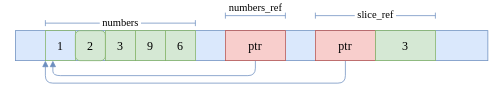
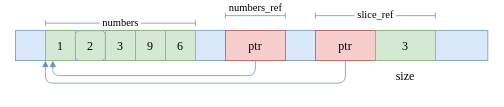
  <mxCell id="0" />
  <mxCell id="1" parent="0" />
  <mxCell id="2" value="" style="rounded=0;whiteSpace=wrap;html=1;shadow=0;strokeColor=#6c8ebf;strokeWidth=1;fontFamily=Ubuntu;fontSize=16;fontStyle=0;fillColor=#dae8fc;" vertex="1" parent="1"><mxGeometry x="20" y="40" width="630" height="40" as="geometry" /></mxCell>
- <mxCell id="3" value="1" style="rounded=0;whiteSpace=wrap;html=1;shadow=0;strokeColor=#82b366;strokeWidth=1;fontFamily=Ubuntu;fontSize=16;fontStyle=0;fillColor=#dae8fc;" vertex="1" parent="1"><mxGeometry x="60" y="40" width="40" height="40" as="geometry" /></mxCell>
+ <mxCell id="3" value="1" style="rounded=0;whiteSpace=wrap;html=1;shadow=0;strokeColor=#82b366;strokeWidth=1;fontFamily=Ubuntu;fontSize=16;fontStyle=0;fillColor=#d5e8d4;" vertex="1" parent="1"><mxGeometry x="60" y="40" width="40" height="40" as="geometry" /></mxCell>
  <mxCell id="4" value="2" style="whiteSpace=wrap;html=1;shadow=0;strokeColor=#82b366;strokeWidth=1;fontFamily=Ubuntu;fontSize=16;fontStyle=0;fillColor=#d5e8d4;rounded=1;" vertex="1" parent="1"><mxGeometry x="100" y="40" width="40" height="40" as="geometry" /></mxCell>
  <mxCell id="5" value="3" style="rounded=0;whiteSpace=wrap;html=1;shadow=0;strokeColor=#82b366;strokeWidth=1;fontFamily=Ubuntu;fontSize=16;fontStyle=0;fillColor=#d5e8d4;" vertex="1" parent="1"><mxGeometry x="140" y="40" width="40" height="40" as="geometry" /></mxCell>
  <mxCell id="6" value="9" style="rounded=0;whiteSpace=wrap;html=1;shadow=0;strokeColor=#82b366;strokeWidth=1;fontFamily=Ubuntu;fontSize=16;fontStyle=0;fillColor=#d5e8d4;" vertex="1" parent="1"><mxGeometry x="180" y="40" width="40" height="40" as="geometry" /></mxCell>
  <mxCell id="7" value="6" style="rounded=0;whiteSpace=wrap;html=1;shadow=0;strokeColor=#82b366;strokeWidth=1;fontFamily=Ubuntu;fontSize=16;fontStyle=0;fillColor=#d5e8d4;" vertex="1" parent="1"><mxGeometry x="220" y="40" width="40" height="40" as="geometry" /></mxCell>
  <mxCell id="8" style="edgeStyle=orthogonalEdgeStyle;rounded=1;orthogonalLoop=1;jettySize=auto;html=1;entryX=0.25;entryY=1;entryDx=0;entryDy=0;shadow=0;strokeColor=#6c8ebf;strokeWidth=1;fontFamily=Ubuntu;fontSize=14;fontStyle=0;endArrow=block;endFill=1;fillColor=#dae8fc;" edge="1" parent="1" source="9" target="3"><mxGeometry relative="1" as="geometry"><Array as="points"><mxPoint x="340" y="100" /><mxPoint x="70" y="100" /></Array></mxGeometry></mxCell>
  <mxCell id="9" value="ptr" style="rounded=0;whiteSpace=wrap;html=1;shadow=0;strokeColor=#b85450;strokeWidth=1;fontFamily=Ubuntu;fontSize=16;fontStyle=0;fillColor=#f8cecc;" vertex="1" parent="1"><mxGeometry x="300" y="40" width="80" height="40" as="geometry" /></mxCell>
  <mxCell id="10" style="edgeStyle=orthogonalEdgeStyle;rounded=1;orthogonalLoop=1;jettySize=auto;html=1;entryX=0;entryY=1;entryDx=0;entryDy=0;shadow=0;strokeColor=#6c8ebf;strokeWidth=1;fontFamily=Ubuntu;fontSize=14;fontStyle=0;endArrow=block;endFill=1;fillColor=#dae8fc;" edge="1" parent="1" source="11" target="3"><mxGeometry relative="1" as="geometry"><Array as="points"><mxPoint x="460" y="110" /><mxPoint x="60" y="110" /></Array></mxGeometry></mxCell>
  <mxCell id="11" value="ptr" style="rounded=0;whiteSpace=wrap;html=1;shadow=0;strokeColor=#b85450;strokeWidth=1;fontFamily=Ubuntu;fontSize=16;fontStyle=0;fillColor=#f8cecc;" vertex="1" parent="1"><mxGeometry x="420" y="40" width="80" height="40" as="geometry" /></mxCell>
  <mxCell id="12" value="3" style="rounded=0;whiteSpace=wrap;html=1;shadow=0;strokeColor=#82b366;strokeWidth=1;fontFamily=Ubuntu;fontSize=16;fontStyle=0;fillColor=#d5e8d4;" vertex="1" parent="1"><mxGeometry x="500" y="40" width="80" height="40" as="geometry" /></mxCell>
+ <mxCell id="13" value="size" style="text;html=1;align=center;verticalAlign=middle;whiteSpace=wrap;rounded=0;fontFamily=Ubuntu;fontSize=16;fontStyle=0;" vertex="1" parent="1"><mxGeometry x="500" y="80" width="80" height="40" as="geometry" /></mxCell>
  <mxCell id="14" value="&amp;nbsp;slice_ref&amp;nbsp;" style="endArrow=baseDash;startArrow=baseDash;html=1;rounded=1;shadow=0;strokeColor=#6c8ebf;strokeWidth=1;fontFamily=Ubuntu;fontSize=14;fontStyle=0;fillColor=#dae8fc;startFill=0;endFill=0;" edge="1" parent="1"><mxGeometry width="50" height="50" relative="1" as="geometry"><mxPoint x="420" y="20" as="sourcePoint" /><mxPoint x="580" y="20" as="targetPoint" /></mxGeometry></mxCell>
  <mxCell id="15" value="&amp;nbsp;numbers_ref&amp;nbsp;" style="endArrow=baseDash;startArrow=baseDash;html=1;rounded=1;shadow=0;strokeColor=#6c8ebf;strokeWidth=1;fontFamily=Ubuntu;fontSize=14;fontStyle=0;fillColor=#dae8fc;startFill=0;endFill=0;" edge="1" parent="1"><mxGeometry y="10" width="50" height="50" relative="1" as="geometry"><mxPoint x="300" y="20" as="sourcePoint" /><mxPoint x="380" y="20" as="targetPoint" /><mxPoint as="offset" /></mxGeometry></mxCell>
  <mxCell id="16" value="&amp;nbsp;numbers&amp;nbsp;" style="endArrow=baseDash;startArrow=baseDash;html=1;rounded=1;shadow=0;strokeColor=#6c8ebf;strokeWidth=1;fontFamily=Ubuntu;fontSize=14;fontStyle=0;fillColor=#dae8fc;startFill=0;endFill=0;" edge="1" parent="1"><mxGeometry width="50" height="50" relative="1" as="geometry"><mxPoint x="60" y="30" as="sourcePoint" /><mxPoint x="260" y="30" as="targetPoint" /></mxGeometry></mxCell>
